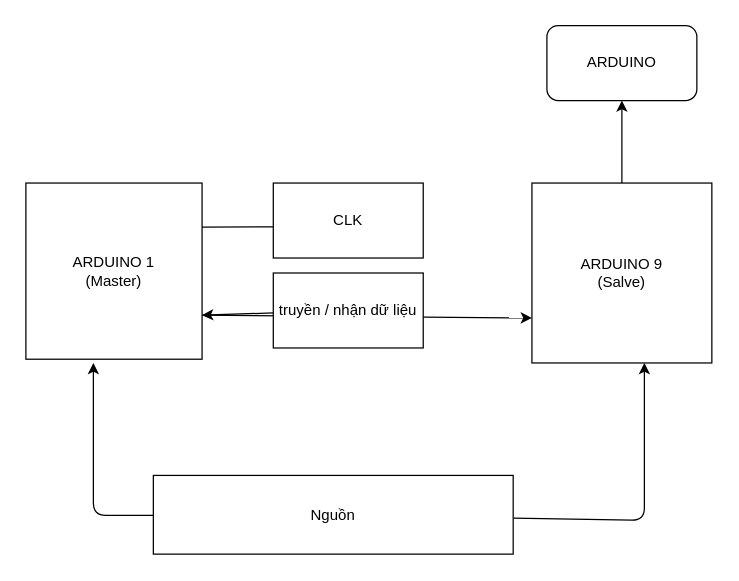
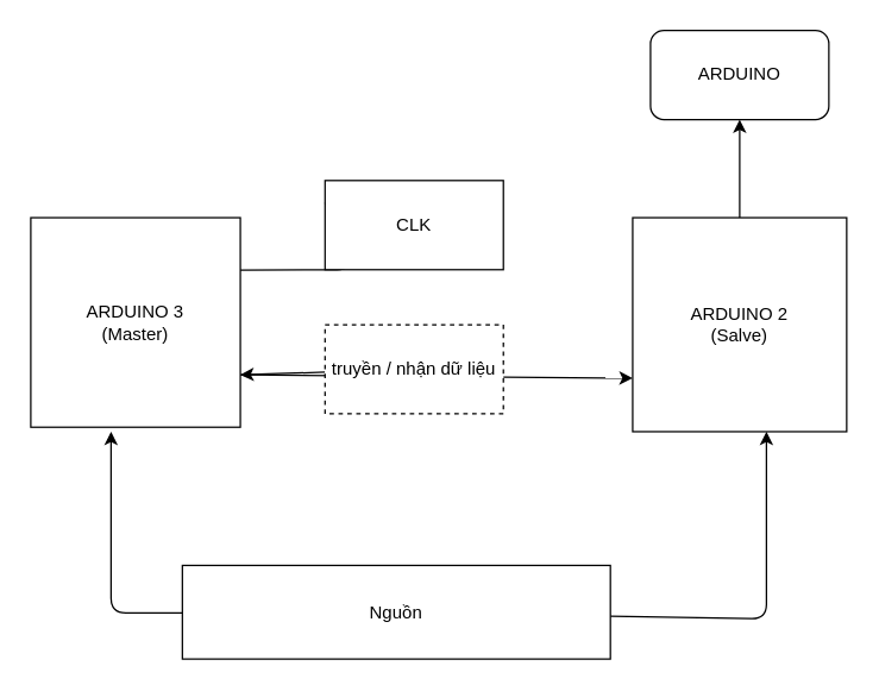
  <mxCell id="0" />
  <mxCell id="1" parent="0" />
  <mxCell id="2" style="edgeStyle=none;html=1;exitX=1;exitY=0.75;exitDx=0;exitDy=0;entryX=0;entryY=0.75;entryDx=0;entryDy=0;" edge="1" parent="1" source="3" target="5"><mxGeometry relative="1" as="geometry" /></mxCell>
- <mxCell id="3" value="ARDUINO 1&lt;br&gt;(Master)" style="whiteSpace=wrap;html=1;aspect=fixed;" vertex="1" parent="1"><mxGeometry x="20" y="146" width="141" height="141" as="geometry" /></mxCell>
+ <mxCell id="3" value="ARDUINO 3&lt;br&gt;(Master)" style="whiteSpace=wrap;html=1;aspect=fixed;" vertex="1" parent="1"><mxGeometry x="20" y="146" width="141" height="141" as="geometry" /></mxCell>
  <mxCell id="4" style="edgeStyle=none;html=1;entryX=0.5;entryY=1;entryDx=0;entryDy=0;" edge="1" parent="1" source="5" target="13"><mxGeometry relative="1" as="geometry" /></mxCell>
- <mxCell id="5" value="ARDUINO 9&lt;br&gt;(Salve)" style="whiteSpace=wrap;html=1;aspect=fixed;" vertex="1" parent="1"><mxGeometry x="425" y="146" width="144" height="144" as="geometry" /></mxCell>
+ <mxCell id="5" value="ARDUINO 2&lt;br&gt;(Salve)" style="whiteSpace=wrap;html=1;aspect=fixed;" vertex="1" parent="1"><mxGeometry x="425" y="146" width="144" height="144" as="geometry" /></mxCell>
  <mxCell id="6" value="" style="edgeStyle=none;html=1;exitX=1;exitY=0.25;exitDx=0;exitDy=0;entryX=0;entryY=0.25;entryDx=0;entryDy=0;endArrow=none;" edge="1" parent="1" source="3" target="7"><mxGeometry relative="1" as="geometry"><mxPoint x="161" y="181.25" as="sourcePoint" /><mxPoint x="425" y="182" as="targetPoint" /><Array as="points"><mxPoint x="236" y="181" /></Array></mxGeometry></mxCell>
- <mxCell id="7" value="CLK" style="whiteSpace=wrap;html=1;" vertex="1" parent="1"><mxGeometry x="218" y="146" width="120" height="60" as="geometry" /></mxCell>
+ <mxCell id="7" value="CLK" style="whiteSpace=wrap;html=1;" vertex="1" parent="1"><mxGeometry x="218" y="121" width="120" height="60" as="geometry" /></mxCell>
  <mxCell id="8" style="edgeStyle=none;html=1;entryX=1;entryY=0.75;entryDx=0;entryDy=0;" edge="1" parent="1" source="9" target="3"><mxGeometry relative="1" as="geometry" /></mxCell>
- <mxCell id="9" value="truyền / nhận dữ liệu" style="rounded=0;whiteSpace=wrap;html=1;" vertex="1" parent="1"><mxGeometry x="218" y="218" width="120" height="60" as="geometry" /></mxCell>
+ <mxCell id="9" value="truyền / nhận dữ liệu" style="rounded=0;whiteSpace=wrap;html=1;dashed=1;" vertex="1" parent="1"><mxGeometry x="218" y="218" width="120" height="60" as="geometry" /></mxCell>
  <mxCell id="10" style="edgeStyle=none;html=1;" edge="1" parent="1" source="12"><mxGeometry relative="1" as="geometry"><mxPoint x="515" y="290" as="targetPoint" /><Array as="points"><mxPoint x="515" y="416" /></Array></mxGeometry></mxCell>
  <mxCell id="11" style="edgeStyle=none;html=1;entryX=0.383;entryY=1.021;entryDx=0;entryDy=0;entryPerimeter=0;" edge="1" parent="1" source="12" target="3"><mxGeometry relative="1" as="geometry"><Array as="points"><mxPoint x="74" y="412" /></Array></mxGeometry></mxCell>
  <mxCell id="12" value="Nguồn" style="rounded=0;whiteSpace=wrap;html=1;" vertex="1" parent="1"><mxGeometry x="122" y="380" width="288" height="63" as="geometry" /></mxCell>
  <mxCell id="13" value="ARDUINO" style="rounded=1;whiteSpace=wrap;html=1;" vertex="1" parent="1"><mxGeometry x="437" y="20" width="120" height="60" as="geometry" /></mxCell>
